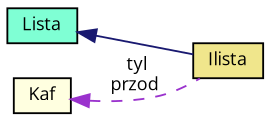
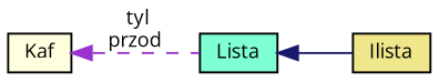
  digraph {
    fontname="Open Sans"
    rankdir=LR
    node [color=black fontname="Open Sans" fontsize=10 shape=record style=filled]
    edge [dir=back fontname="Open Sans" fontsize=10 labelfontname=Helvetica labelfontsize=10]
    n1 [fillcolor=aquamarine fontcolor=black height=0.2 label=Lista width=0.4]
    n2 [fillcolor=khaki height=0.2 label=Ilista width=0.4]
    n3 [fillcolor=lightyellow height=0.2 label=Kaf width=0.4]
    n1 -> n2 [color=midnightblue style=solid]
-   n3 -> n2 [color=darkorchid3 label=" tyl\nprzod" style=dashed]
+   n3 -> n1 [color=darkorchid3 label=" tyl\nprzod" style=dashed]
  }
